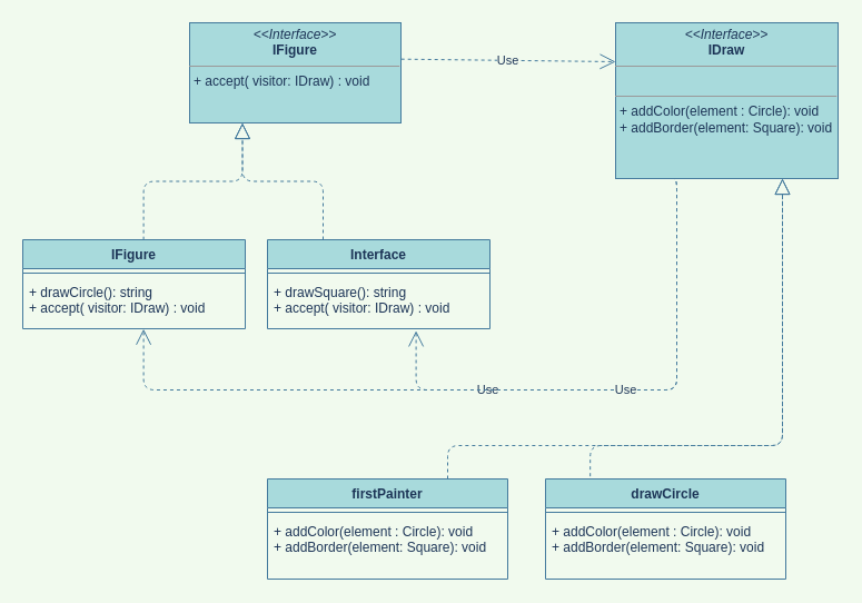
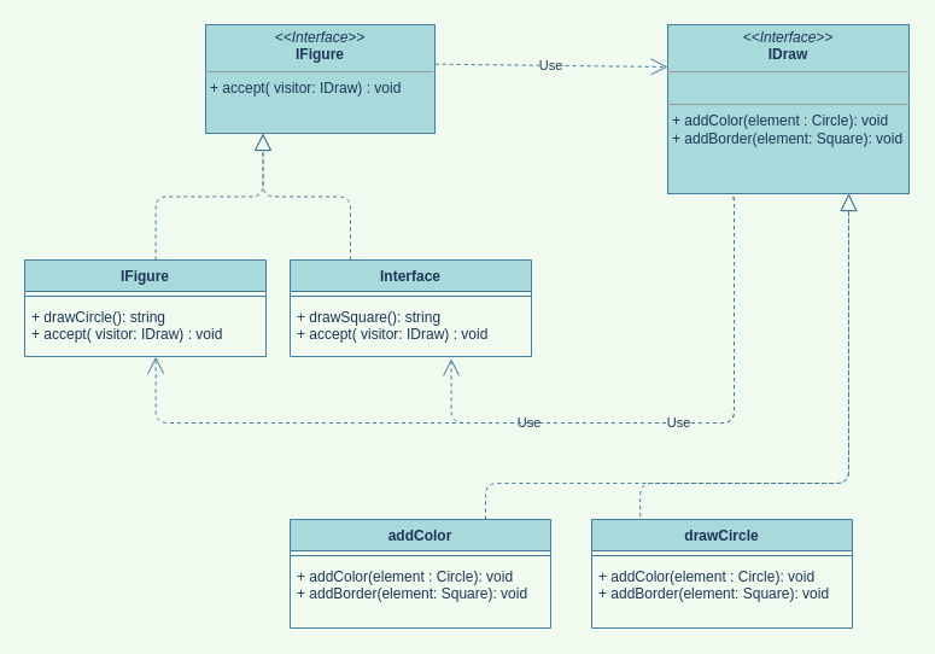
  <mxCell id="0" />
  <mxCell id="1" parent="0" />
  <mxCell id="2" value="&lt;p style=&quot;margin: 0px ; margin-top: 4px ; text-align: center&quot;&gt;&lt;i&gt;&amp;lt;&amp;lt;Interface&amp;gt;&amp;gt;&lt;/i&gt;&lt;br&gt;&lt;b&gt;IFigure&lt;/b&gt;&lt;/p&gt;&lt;hr size=&quot;1&quot;&gt;&lt;p style=&quot;margin: 0px ; margin-left: 4px&quot;&gt;&lt;/p&gt;&lt;p style=&quot;margin: 0px ; margin-left: 4px&quot;&gt;+ accept( visitor: IDraw) : void&lt;br&gt;&lt;br&gt;&lt;/p&gt;" style="verticalAlign=top;align=left;overflow=fill;fontSize=12;fontFamily=Helvetica;html=1;fillColor=#A8DADC;strokeColor=#457B9D;fontColor=#1D3557;" vertex="1" parent="1"><mxGeometry x="170" y="20" width="190" height="90" as="geometry" /></mxCell>
  <mxCell id="3" value="IFigure" style="swimlane;fontStyle=1;align=center;verticalAlign=top;childLayout=stackLayout;horizontal=1;startSize=26;horizontalStack=0;resizeParent=1;resizeParentMax=0;resizeLast=0;collapsible=1;marginBottom=0;fillColor=#A8DADC;strokeColor=#457B9D;fontColor=#1D3557;" vertex="1" parent="1"><mxGeometry x="20" y="215" width="200" height="80" as="geometry" /></mxCell>
  <mxCell id="4" value="" style="line;strokeWidth=1;fillColor=none;align=left;verticalAlign=middle;spacingTop=-1;spacingLeft=3;spacingRight=3;rotatable=0;labelPosition=right;points=[];portConstraint=eastwest;labelBackgroundColor=#F1FAEE;strokeColor=#457B9D;fontColor=#1D3557;" vertex="1" parent="3"><mxGeometry y="26" width="200" height="8" as="geometry" /></mxCell>
  <mxCell id="5" value="+ drawCircle(): string&#10;+ accept( visitor: IDraw) : void&#10;" style="text;strokeColor=none;fillColor=none;align=left;verticalAlign=top;spacingLeft=4;spacingRight=4;overflow=hidden;rotatable=0;points=[[0,0.5],[1,0.5]];portConstraint=eastwest;fontColor=#1D3557;" vertex="1" parent="3"><mxGeometry y="34" width="200" height="46" as="geometry" /></mxCell>
- <mxCell id="6" value="firstPainter" style="swimlane;fontStyle=1;align=center;verticalAlign=top;childLayout=stackLayout;horizontal=1;startSize=26;horizontalStack=0;resizeParent=1;resizeParentMax=0;resizeLast=0;collapsible=1;marginBottom=0;fillColor=#A8DADC;strokeColor=#457B9D;fontColor=#1D3557;" vertex="1" parent="1"><mxGeometry x="240" y="430" width="216" height="90" as="geometry" /></mxCell>
+ <mxCell id="6" value="addColor" style="swimlane;fontStyle=1;align=center;verticalAlign=top;childLayout=stackLayout;horizontal=1;startSize=26;horizontalStack=0;resizeParent=1;resizeParentMax=0;resizeLast=0;collapsible=1;marginBottom=0;fillColor=#A8DADC;strokeColor=#457B9D;fontColor=#1D3557;" vertex="1" parent="1"><mxGeometry x="240" y="430" width="216" height="90" as="geometry" /></mxCell>
  <mxCell id="7" value="" style="line;strokeWidth=1;fillColor=none;align=left;verticalAlign=middle;spacingTop=-1;spacingLeft=3;spacingRight=3;rotatable=0;labelPosition=right;points=[];portConstraint=eastwest;labelBackgroundColor=#F1FAEE;strokeColor=#457B9D;fontColor=#1D3557;" vertex="1" parent="6"><mxGeometry y="26" width="216" height="8" as="geometry" /></mxCell>
  <mxCell id="8" value="+ addColor(element : Circle): void&#10;+ addBorder(element: Square): void" style="text;strokeColor=none;fillColor=none;align=left;verticalAlign=top;spacingLeft=4;spacingRight=4;overflow=hidden;rotatable=0;points=[[0,0.5],[1,0.5]];portConstraint=eastwest;fontColor=#1D3557;" vertex="1" parent="6"><mxGeometry y="34" width="216" height="56" as="geometry" /></mxCell>
  <mxCell id="9" value="&lt;p style=&quot;margin: 0px ; margin-top: 4px ; text-align: center&quot;&gt;&lt;i&gt;&amp;lt;&amp;lt;Interface&amp;gt;&amp;gt;&lt;/i&gt;&lt;br&gt;&lt;b&gt;IDraw&lt;/b&gt;&lt;/p&gt;&lt;hr size=&quot;1&quot;&gt;&lt;p style=&quot;margin: 0px ; margin-left: 4px&quot;&gt;&lt;br&gt;&lt;/p&gt;&lt;hr size=&quot;1&quot;&gt;&lt;p style=&quot;margin: 0px ; margin-left: 4px&quot;&gt;+ addColor(element : Circle): void&lt;br&gt;+ addBorder(element: Square): void&lt;/p&gt;" style="verticalAlign=top;align=left;overflow=fill;fontSize=12;fontFamily=Helvetica;html=1;fillColor=#A8DADC;strokeColor=#457B9D;fontColor=#1D3557;" vertex="1" parent="1"><mxGeometry x="553" y="20" width="200" height="140" as="geometry" /></mxCell>
  <mxCell id="10" value="Interface" style="swimlane;fontStyle=1;align=center;verticalAlign=top;childLayout=stackLayout;horizontal=1;startSize=26;horizontalStack=0;resizeParent=1;resizeParentMax=0;resizeLast=0;collapsible=1;marginBottom=0;fillColor=#A8DADC;strokeColor=#457B9D;fontColor=#1D3557;" vertex="1" parent="1"><mxGeometry x="240" y="215" width="200" height="80" as="geometry" /></mxCell>
  <mxCell id="11" value="" style="line;strokeWidth=1;fillColor=none;align=left;verticalAlign=middle;spacingTop=-1;spacingLeft=3;spacingRight=3;rotatable=0;labelPosition=right;points=[];portConstraint=eastwest;labelBackgroundColor=#F1FAEE;strokeColor=#457B9D;fontColor=#1D3557;" vertex="1" parent="10"><mxGeometry y="26" width="200" height="8" as="geometry" /></mxCell>
  <mxCell id="12" value="+ drawSquare(): string&#10;+ accept( visitor: IDraw) : void&#10;" style="text;strokeColor=none;fillColor=none;align=left;verticalAlign=top;spacingLeft=4;spacingRight=4;overflow=hidden;rotatable=0;points=[[0,0.5],[1,0.5]];portConstraint=eastwest;fontColor=#1D3557;" vertex="1" parent="10"><mxGeometry y="34" width="200" height="46" as="geometry" /></mxCell>
  <mxCell id="13" value="drawCircle" style="swimlane;fontStyle=1;align=center;verticalAlign=top;childLayout=stackLayout;horizontal=1;startSize=26;horizontalStack=0;resizeParent=1;resizeParentMax=0;resizeLast=0;collapsible=1;marginBottom=0;fillColor=#A8DADC;strokeColor=#457B9D;fontColor=#1D3557;" vertex="1" parent="1"><mxGeometry x="490" y="430" width="216" height="90" as="geometry" /></mxCell>
  <mxCell id="14" value="" style="line;strokeWidth=1;fillColor=none;align=left;verticalAlign=middle;spacingTop=-1;spacingLeft=3;spacingRight=3;rotatable=0;labelPosition=right;points=[];portConstraint=eastwest;labelBackgroundColor=#F1FAEE;strokeColor=#457B9D;fontColor=#1D3557;" vertex="1" parent="13"><mxGeometry y="26" width="216" height="8" as="geometry" /></mxCell>
  <mxCell id="15" value="+ addColor(element : Circle): void&#10;+ addBorder(element: Square): void" style="text;strokeColor=none;fillColor=none;align=left;verticalAlign=top;spacingLeft=4;spacingRight=4;overflow=hidden;rotatable=0;points=[[0,0.5],[1,0.5]];portConstraint=eastwest;fontColor=#1D3557;" vertex="1" parent="13"><mxGeometry y="34" width="216" height="56" as="geometry" /></mxCell>
  <mxCell id="16" value="" style="endArrow=block;dashed=1;endFill=0;endSize=12;html=1;exitX=0.543;exitY=0.002;exitDx=0;exitDy=0;exitPerimeter=0;entryX=0.25;entryY=1;entryDx=0;entryDy=0;edgeStyle=orthogonalEdgeStyle;labelBackgroundColor=#F1FAEE;strokeColor=#457B9D;fontColor=#1D3557;" edge="1" parent="1" source="3" target="2"><mxGeometry width="160" relative="1" as="geometry"><mxPoint x="460" y="300" as="sourcePoint" /><mxPoint x="620" y="300" as="targetPoint" /></mxGeometry></mxCell>
  <mxCell id="17" value="" style="endArrow=block;dashed=1;endFill=0;endSize=12;html=1;exitX=0.25;exitY=0;exitDx=0;exitDy=0;entryX=0.25;entryY=1;entryDx=0;entryDy=0;edgeStyle=orthogonalEdgeStyle;labelBackgroundColor=#F1FAEE;strokeColor=#457B9D;fontColor=#1D3557;" edge="1" parent="1" source="10" target="2"><mxGeometry width="160" relative="1" as="geometry"><mxPoint x="290" y="210" as="sourcePoint" /><mxPoint x="620" y="300" as="targetPoint" /></mxGeometry></mxCell>
  <mxCell id="18" value="Use" style="endArrow=open;endSize=12;dashed=1;html=1;exitX=1.001;exitY=0.363;exitDx=0;exitDy=0;entryX=0;entryY=0.25;entryDx=0;entryDy=0;exitPerimeter=0;labelBackgroundColor=#F1FAEE;strokeColor=#457B9D;fontColor=#1D3557;" edge="1" parent="1" source="2" target="9"><mxGeometry width="160" relative="1" as="geometry"><mxPoint x="460" y="300" as="sourcePoint" /><mxPoint x="620" y="300" as="targetPoint" /></mxGeometry></mxCell>
  <mxCell id="19" value="" style="endArrow=block;dashed=1;endFill=0;endSize=12;html=1;exitX=0.75;exitY=0;exitDx=0;exitDy=0;entryX=0.75;entryY=1;entryDx=0;entryDy=0;edgeStyle=orthogonalEdgeStyle;labelBackgroundColor=#F1FAEE;strokeColor=#457B9D;fontColor=#1D3557;" edge="1" parent="1" source="6" target="9"><mxGeometry width="160" relative="1" as="geometry"><mxPoint x="460" y="300" as="sourcePoint" /><mxPoint x="700" y="190" as="targetPoint" /><Array as="points"><mxPoint x="402" y="400" /><mxPoint x="703" y="400" /></Array></mxGeometry></mxCell>
  <mxCell id="20" value="" style="endArrow=block;dashed=1;endFill=0;endSize=12;html=1;exitX=0.186;exitY=-0.026;exitDx=0;exitDy=0;exitPerimeter=0;entryX=0.75;entryY=1;entryDx=0;entryDy=0;edgeStyle=orthogonalEdgeStyle;labelBackgroundColor=#F1FAEE;strokeColor=#457B9D;fontColor=#1D3557;" edge="1" parent="1" source="13" target="9"><mxGeometry width="160" relative="1" as="geometry"><mxPoint x="460" y="300" as="sourcePoint" /><mxPoint x="620" y="300" as="targetPoint" /><Array as="points"><mxPoint x="530" y="400" /><mxPoint x="703" y="400" /></Array></mxGeometry></mxCell>
  <mxCell id="21" value="Use" style="endArrow=open;endSize=12;dashed=1;html=1;exitX=0.25;exitY=1;exitDx=0;exitDy=0;entryX=0.543;entryY=1.004;entryDx=0;entryDy=0;entryPerimeter=0;edgeStyle=orthogonalEdgeStyle;labelBackgroundColor=#F1FAEE;strokeColor=#457B9D;fontColor=#1D3557;" edge="1" parent="1" source="9" target="5"><mxGeometry width="160" relative="1" as="geometry"><mxPoint x="460" y="300" as="sourcePoint" /><mxPoint x="620" y="300" as="targetPoint" /><Array as="points"><mxPoint x="608" y="350" /><mxPoint x="129" y="350" /></Array></mxGeometry></mxCell>
  <mxCell id="22" value="Use" style="endArrow=open;endSize=12;dashed=1;html=1;exitX=0.25;exitY=1;exitDx=0;exitDy=0;entryX=0.668;entryY=1.04;entryDx=0;entryDy=0;entryPerimeter=0;edgeStyle=orthogonalEdgeStyle;labelBackgroundColor=#F1FAEE;strokeColor=#457B9D;fontColor=#1D3557;" edge="1" parent="1" source="9" target="12"><mxGeometry width="160" relative="1" as="geometry"><mxPoint x="460" y="300" as="sourcePoint" /><mxPoint x="620" y="300" as="targetPoint" /><Array as="points"><mxPoint x="608" y="350" /><mxPoint x="374" y="350" /></Array></mxGeometry></mxCell>
